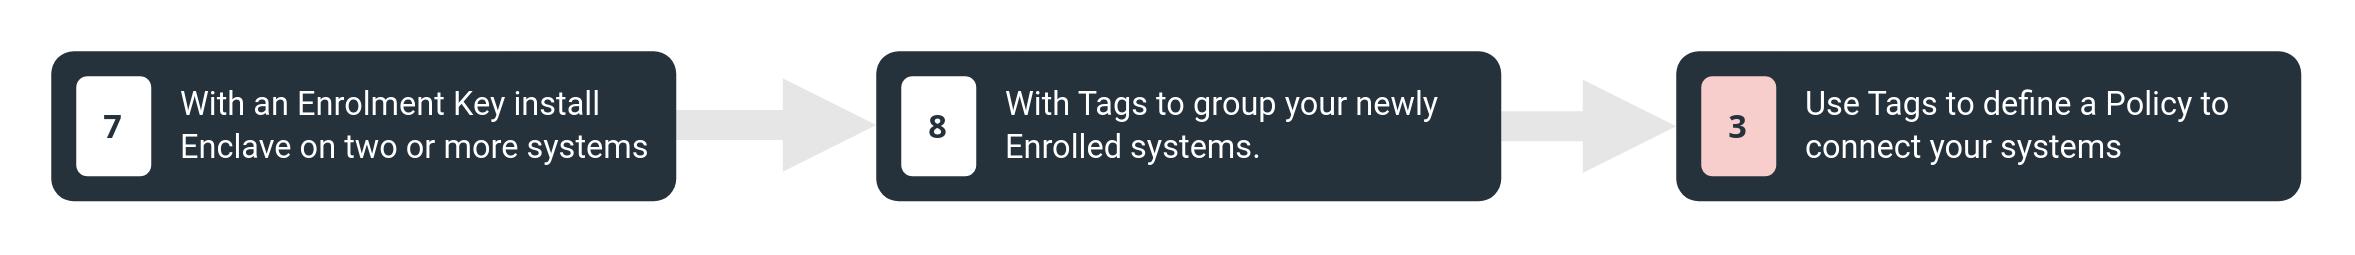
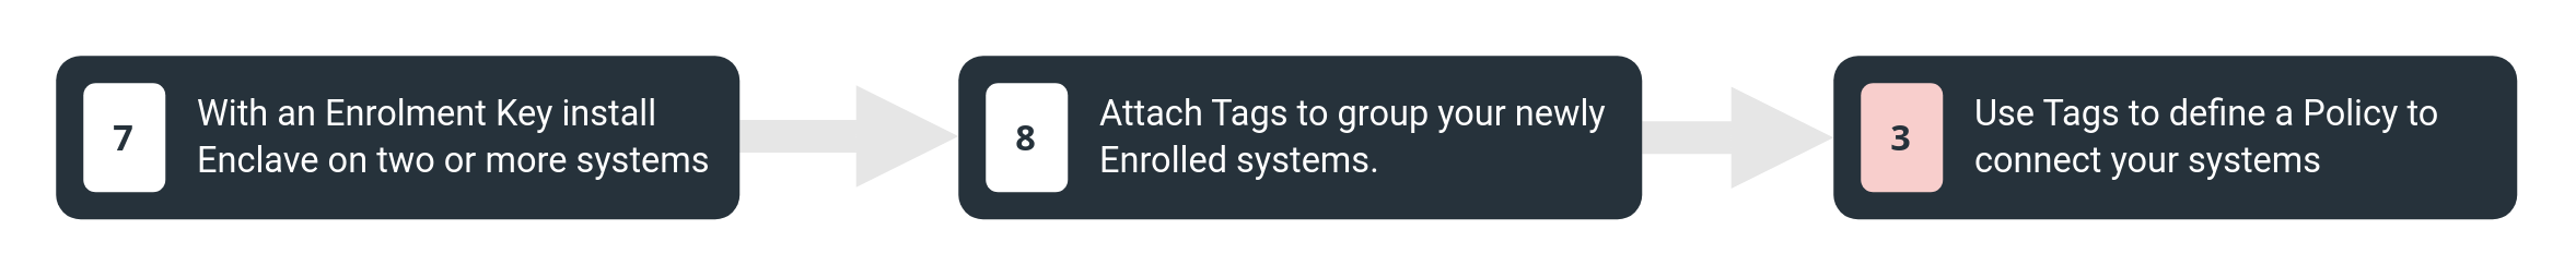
  <mxCell id="0" />
  <mxCell id="1" parent="0" />
  <mxCell id="2" value="" style="endArrow=block;html=1;strokeWidth=12;strokeColor=#E6E6E6;endFill=1;exitX=1;exitY=0.5;exitDx=0;exitDy=0;entryX=0;entryY=0.5;entryDx=0;entryDy=0;fontColor=#333333;" edge="1" parent="1"><mxGeometry width="50" height="50" relative="1" as="geometry"><mxPoint x="600" y="50" as="sourcePoint" /><mxPoint x="670" y="50" as="targetPoint" /></mxGeometry></mxCell>
  <mxCell id="3" value="" style="endArrow=block;html=1;strokeWidth=12;strokeColor=#E6E6E6;endFill=1;exitX=1;exitY=0.5;exitDx=0;exitDy=0;entryX=0;entryY=0.5;entryDx=0;entryDy=0;fontColor=#333333;" edge="1" parent="1"><mxGeometry width="50" height="50" relative="1" as="geometry"><mxPoint x="270" y="49.5" as="sourcePoint" /><mxPoint x="350" y="49.5" as="targetPoint" /></mxGeometry></mxCell>
  <mxCell id="4" value="" style="rounded=1;whiteSpace=wrap;html=1;fontFamily=Roboto;fontSize=15;fontColor=#FFFFFF;align=left;strokeColor=none;fillColor=#26323B;" vertex="1" parent="1"><mxGeometry x="20" y="20" width="250" height="60" as="geometry" /></mxCell>
  <mxCell id="5" value="7" style="rounded=1;whiteSpace=wrap;html=1;fontFamily=Open Sans;fontSize=13;strokeColor=none;fontColor=#26323B;fontStyle=1" vertex="1" parent="1"><mxGeometry x="30" y="30" width="30" height="40" as="geometry" /></mxCell>
  <mxCell id="6" value="" style="rounded=1;whiteSpace=wrap;html=1;fontFamily=Roboto;fontSize=15;fontColor=#FFFFFF;align=left;strokeColor=none;fillColor=#26323B;" vertex="1" parent="1"><mxGeometry x="350" y="20" width="250" height="60" as="geometry" /></mxCell>
  <mxCell id="7" value="8" style="rounded=1;whiteSpace=wrap;html=1;fontFamily=Open Sans;fontSize=13;strokeColor=none;fontColor=#26323B;fontStyle=1" vertex="1" parent="1"><mxGeometry x="360" y="30" width="30" height="40" as="geometry" /></mxCell>
  <mxCell id="8" value="&lt;p style=&quot;line-height: 130%&quot;&gt;&lt;/p&gt;&lt;div style=&quot;font-size: 13px&quot;&gt;&lt;/div&gt;&lt;div&gt;&lt;br&gt;&lt;/div&gt;&lt;p&gt;&lt;/p&gt;" style="text;html=1;strokeColor=none;fillColor=none;align=left;verticalAlign=middle;whiteSpace=wrap;rounded=0;fontFamily=Roboto;fontSize=13;fontColor=#FFFFFF;" vertex="1" parent="1"><mxGeometry x="400" y="30" width="190" height="40" as="geometry" /></mxCell>
  <mxCell id="9" value="&lt;p style=&quot;line-height: 130%&quot;&gt;With an Enrolment Key install Enclave on two or more systems&lt;/p&gt;" style="text;html=1;strokeColor=none;fillColor=none;align=left;verticalAlign=middle;whiteSpace=wrap;rounded=0;fontFamily=Roboto;fontSize=13;fontColor=#FFFFFF;" vertex="1" parent="1"><mxGeometry x="70" y="30" width="200" height="40" as="geometry" /></mxCell>
  <mxCell id="10" value="" style="rounded=1;whiteSpace=wrap;html=1;fontFamily=Roboto;fontSize=15;fontColor=#FFFFFF;align=left;strokeColor=none;fillColor=#26323B;" vertex="1" parent="1"><mxGeometry x="670" y="20" width="250" height="60" as="geometry" /></mxCell>
  <mxCell id="11" value="3" style="rounded=1;whiteSpace=wrap;html=1;fontFamily=Open Sans;fontSize=13;strokeColor=none;fontColor=#26323B;fontStyle=1;fillColor=#f8cecc;" vertex="1" parent="1"><mxGeometry x="680" y="30" width="30" height="40" as="geometry" /></mxCell>
  <mxCell id="12" value="&lt;p style=&quot;line-height: 130%&quot;&gt;&lt;/p&gt;&lt;div style=&quot;font-size: 13px&quot;&gt;&lt;/div&gt;&lt;div style=&quot;line-height: 130%&quot;&gt;Use Tags to define a Policy to connect your systems&lt;br&gt;&lt;/div&gt;&lt;p&gt;&lt;/p&gt;" style="text;html=1;strokeColor=none;fillColor=none;align=left;verticalAlign=middle;whiteSpace=wrap;rounded=0;fontFamily=Roboto;fontSize=13;fontColor=#FFFFFF;" vertex="1" parent="1"><mxGeometry x="720" y="30" width="190" height="40" as="geometry" /></mxCell>
- <mxCell id="13" value="&lt;p style=&quot;line-height: 130%&quot;&gt;With Tags to group your newly Enrolled systems.&lt;/p&gt;" style="text;html=1;strokeColor=none;fillColor=none;align=left;verticalAlign=middle;whiteSpace=wrap;rounded=0;fontFamily=Roboto;fontSize=13;fontColor=#FFFFFF;" vertex="1" parent="1"><mxGeometry x="400" y="30" width="190" height="40" as="geometry" /></mxCell>
+ <mxCell id="13" value="&lt;p style=&quot;line-height: 130%&quot;&gt;Attach Tags to group your newly Enrolled systems.&lt;/p&gt;" style="text;html=1;strokeColor=none;fillColor=none;align=left;verticalAlign=middle;whiteSpace=wrap;rounded=0;fontFamily=Roboto;fontSize=13;fontColor=#FFFFFF;" vertex="1" parent="1"><mxGeometry x="400" y="30" width="190" height="40" as="geometry" /></mxCell>
